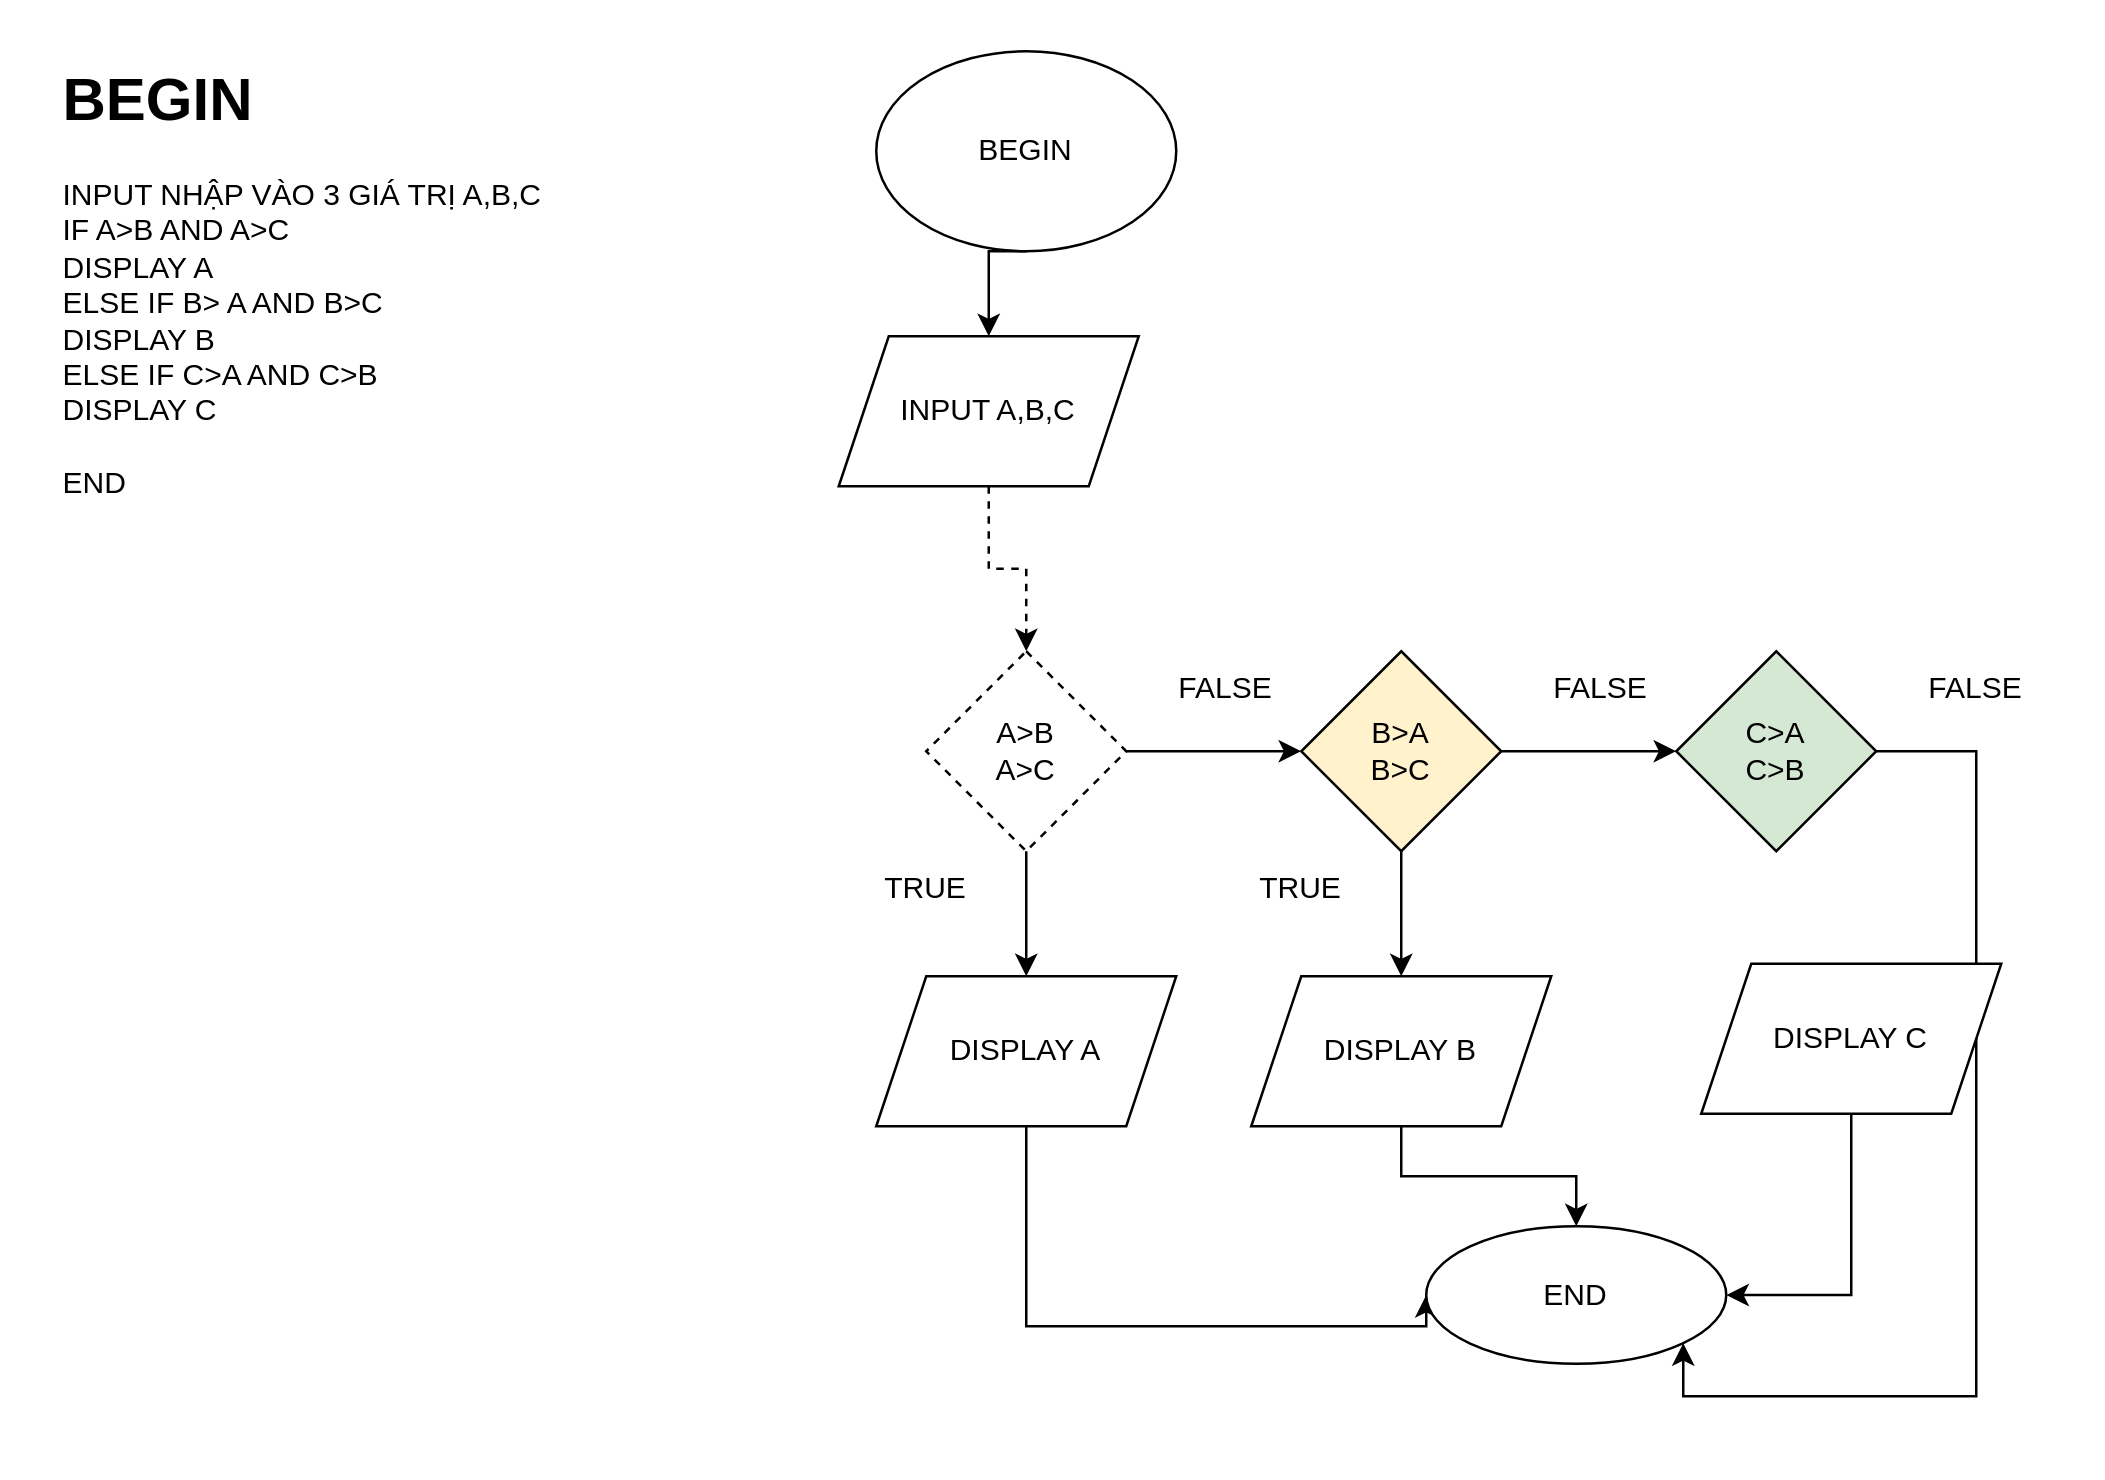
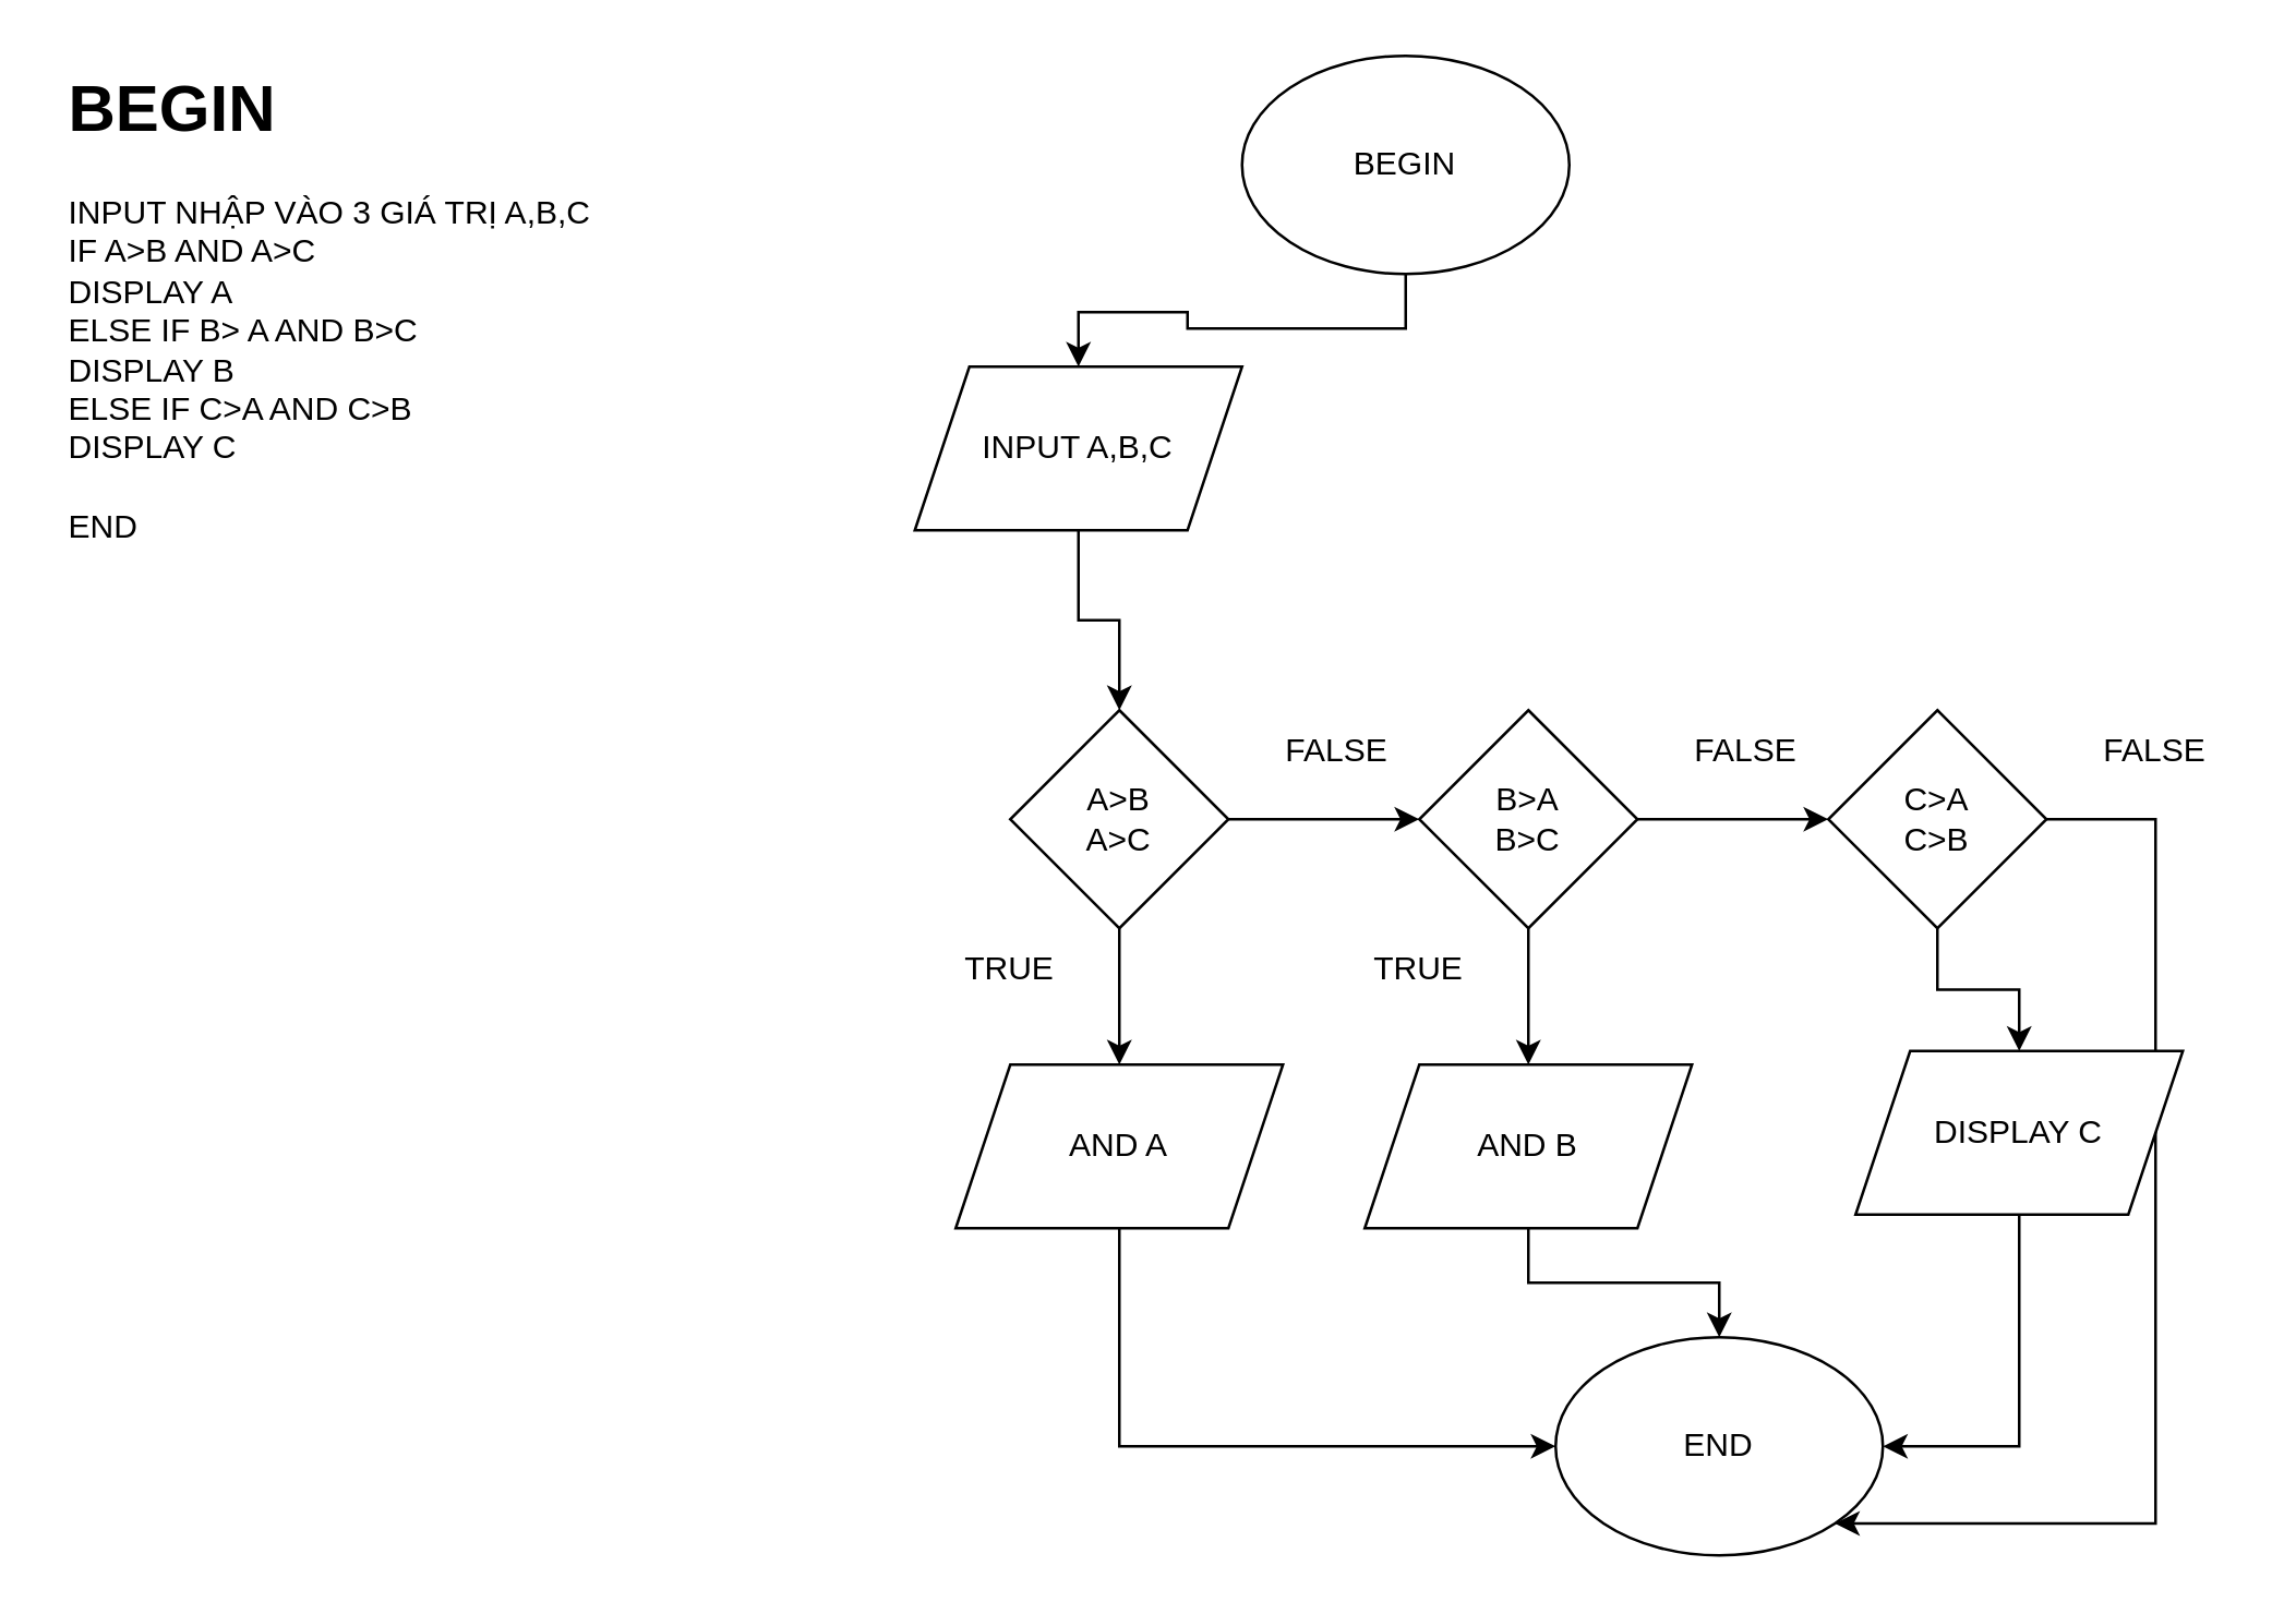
  <mxCell id="0" />
  <mxCell id="1" parent="0" />
  <mxCell id="2" value="&lt;h1&gt;BEGIN&lt;/h1&gt;&lt;div&gt;INPUT NHẬP VÀO 3 GIÁ TRỊ A,B,C&lt;/div&gt;&lt;div&gt;IF A&amp;gt;B AND A&amp;gt;C&lt;/div&gt;&lt;div&gt;DISPLAY A&lt;/div&gt;&lt;div&gt;ELSE IF B&amp;gt; A AND B&amp;gt;C&lt;/div&gt;&lt;div&gt;DISPLAY B&lt;/div&gt;&lt;div&gt;ELSE IF C&amp;gt;A AND C&amp;gt;B&lt;/div&gt;&lt;div&gt;DISPLAY C&lt;/div&gt;&lt;div&gt;&lt;br&gt;&lt;/div&gt;&lt;div&gt;END&amp;nbsp;&lt;/div&gt;" style="text;html=1;strokeColor=none;fillColor=none;spacing=5;spacingTop=-20;whiteSpace=wrap;overflow=hidden;rounded=0;" vertex="1" parent="1"><mxGeometry x="20" y="20" width="230" height="179" as="geometry" /></mxCell>
  <mxCell id="3" style="edgeStyle=orthogonalEdgeStyle;rounded=0;orthogonalLoop=1;jettySize=auto;html=1;exitX=0.5;exitY=1;exitDx=0;exitDy=0;entryX=0.5;entryY=0;entryDx=0;entryDy=0;" edge="1" parent="1" source="4" target="6"><mxGeometry relative="1" as="geometry" /></mxCell>
- <mxCell id="4" value="BEGIN" style="ellipse;whiteSpace=wrap;html=1;" vertex="1" parent="1"><mxGeometry x="350" y="20" width="120" height="80" as="geometry" /></mxCell>
- <mxCell id="5" style="edgeStyle=orthogonalEdgeStyle;rounded=0;orthogonalLoop=1;jettySize=auto;html=1;entryX=0.5;entryY=0;entryDx=0;entryDy=0;dashed=1;" edge="1" parent="1" source="6" target="9"><mxGeometry relative="1" as="geometry" /></mxCell>
+ <mxCell id="4" value="BEGIN" style="ellipse;whiteSpace=wrap;html=1;" vertex="1" parent="1"><mxGeometry x="455" y="20" width="120" height="80" as="geometry" /></mxCell>
+ <mxCell id="5" style="edgeStyle=orthogonalEdgeStyle;rounded=0;orthogonalLoop=1;jettySize=auto;html=1;entryX=0.5;entryY=0;entryDx=0;entryDy=0;" edge="1" parent="1" source="6" target="9"><mxGeometry relative="1" as="geometry" /></mxCell>
  <mxCell id="6" value="INPUT A,B,C" style="shape=parallelogram;perimeter=parallelogramPerimeter;whiteSpace=wrap;html=1;fixedSize=1;" vertex="1" parent="1"><mxGeometry x="335" y="134" width="120" height="60" as="geometry" /></mxCell>
  <mxCell id="7" style="edgeStyle=orthogonalEdgeStyle;rounded=0;orthogonalLoop=1;jettySize=auto;html=1;" edge="1" parent="1" source="9"><mxGeometry relative="1" as="geometry"><mxPoint x="520" y="300" as="targetPoint" /></mxGeometry></mxCell>
  <mxCell id="8" style="edgeStyle=orthogonalEdgeStyle;rounded=0;orthogonalLoop=1;jettySize=auto;html=1;" edge="1" parent="1" source="9"><mxGeometry relative="1" as="geometry"><mxPoint x="410" y="390" as="targetPoint" /></mxGeometry></mxCell>
- <mxCell id="9" value="A&amp;gt;B&lt;br&gt;A&amp;gt;C" style="rhombus;whiteSpace=wrap;html=1;dashed=1;" vertex="1" parent="1"><mxGeometry x="370" y="260" width="80" height="80" as="geometry" /></mxCell>
+ <mxCell id="9" value="A&amp;gt;B&lt;br&gt;A&amp;gt;C" style="rhombus;whiteSpace=wrap;html=1;" vertex="1" parent="1"><mxGeometry x="370" y="260" width="80" height="80" as="geometry" /></mxCell>
  <mxCell id="10" style="edgeStyle=orthogonalEdgeStyle;rounded=0;orthogonalLoop=1;jettySize=auto;html=1;entryX=0;entryY=0.5;entryDx=0;entryDy=0;" edge="1" parent="1" source="11" target="27"><mxGeometry relative="1" as="geometry"><Array as="points"><mxPoint x="410" y="530" /></Array></mxGeometry></mxCell>
- <mxCell id="11" value="DISPLAY A" style="shape=parallelogram;perimeter=parallelogramPerimeter;whiteSpace=wrap;html=1;fixedSize=1;" vertex="1" parent="1"><mxGeometry x="350" y="390" width="120" height="60" as="geometry" /></mxCell>
+ <mxCell id="11" value="AND A" style="shape=parallelogram;perimeter=parallelogramPerimeter;whiteSpace=wrap;html=1;fixedSize=1;" vertex="1" parent="1"><mxGeometry x="350" y="390" width="120" height="60" as="geometry" /></mxCell>
  <mxCell id="12" style="edgeStyle=orthogonalEdgeStyle;rounded=0;orthogonalLoop=1;jettySize=auto;html=1;" edge="1" parent="1" source="14"><mxGeometry relative="1" as="geometry"><mxPoint x="560" y="390" as="targetPoint" /></mxGeometry></mxCell>
  <mxCell id="13" style="edgeStyle=orthogonalEdgeStyle;rounded=0;orthogonalLoop=1;jettySize=auto;html=1;" edge="1" parent="1" source="14"><mxGeometry relative="1" as="geometry"><mxPoint x="670" y="300" as="targetPoint" /><Array as="points"><mxPoint x="670" y="300" /></Array></mxGeometry></mxCell>
- <mxCell id="14" value="B&amp;gt;A&lt;br&gt;B&amp;gt;C" style="rhombus;whiteSpace=wrap;html=1;fillColor=#fff2cc;" vertex="1" parent="1"><mxGeometry x="520" y="260" width="80" height="80" as="geometry" /></mxCell>
+ <mxCell id="14" value="B&amp;gt;A&lt;br&gt;B&amp;gt;C" style="rhombus;whiteSpace=wrap;html=1;" vertex="1" parent="1"><mxGeometry x="520" y="260" width="80" height="80" as="geometry" /></mxCell>
  <mxCell id="15" value="TRUE" style="text;html=1;strokeColor=none;fillColor=none;align=center;verticalAlign=middle;whiteSpace=wrap;rounded=0;" vertex="1" parent="1"><mxGeometry x="340" y="340" width="60" height="30" as="geometry" /></mxCell>
  <mxCell id="16" value="FALSE" style="text;html=1;strokeColor=none;fillColor=none;align=center;verticalAlign=middle;whiteSpace=wrap;rounded=0;" vertex="1" parent="1"><mxGeometry x="460" y="260" width="60" height="30" as="geometry" /></mxCell>
  <mxCell id="17" style="edgeStyle=orthogonalEdgeStyle;rounded=0;orthogonalLoop=1;jettySize=auto;html=1;" edge="1" parent="1" source="18" target="27"><mxGeometry relative="1" as="geometry" /></mxCell>
- <mxCell id="18" value="DISPLAY B" style="shape=parallelogram;perimeter=parallelogramPerimeter;whiteSpace=wrap;html=1;fixedSize=1;" vertex="1" parent="1"><mxGeometry x="500" y="390" width="120" height="60" as="geometry" /></mxCell>
+ <mxCell id="18" value="AND B" style="shape=parallelogram;perimeter=parallelogramPerimeter;whiteSpace=wrap;html=1;fixedSize=1;" vertex="1" parent="1"><mxGeometry x="500" y="390" width="120" height="60" as="geometry" /></mxCell>
  <mxCell id="19" value="TRUE" style="text;html=1;strokeColor=none;fillColor=none;align=center;verticalAlign=middle;whiteSpace=wrap;rounded=0;" vertex="1" parent="1"><mxGeometry x="490" y="340" width="60" height="30" as="geometry" /></mxCell>
  <mxCell id="20" value="FALSE" style="text;html=1;strokeColor=none;fillColor=none;align=center;verticalAlign=middle;whiteSpace=wrap;rounded=0;" vertex="1" parent="1"><mxGeometry x="610" y="260" width="60" height="30" as="geometry" /></mxCell>
+ <mxCell id="21" style="edgeStyle=orthogonalEdgeStyle;rounded=0;orthogonalLoop=1;jettySize=auto;html=1;entryX=0.5;entryY=0;entryDx=0;entryDy=0;" edge="1" parent="1" source="23" target="25"><mxGeometry relative="1" as="geometry"><mxPoint x="710" y="400" as="targetPoint" /></mxGeometry></mxCell>
  <mxCell id="22" style="edgeStyle=orthogonalEdgeStyle;rounded=0;orthogonalLoop=1;jettySize=auto;html=1;entryX=1;entryY=1;entryDx=0;entryDy=0;" edge="1" parent="1" source="23" target="27"><mxGeometry relative="1" as="geometry"><mxPoint x="820" y="530" as="targetPoint" /><Array as="points"><mxPoint x="790" y="300" /><mxPoint x="790" y="558" /></Array></mxGeometry></mxCell>
- <mxCell id="23" value="C&amp;gt;A&lt;br&gt;C&amp;gt;B" style="rhombus;whiteSpace=wrap;html=1;fillColor=#d5e8d4;" vertex="1" parent="1"><mxGeometry x="670" y="260" width="80" height="80" as="geometry" /></mxCell>
+ <mxCell id="23" value="C&amp;gt;A&lt;br&gt;C&amp;gt;B" style="rhombus;whiteSpace=wrap;html=1;" vertex="1" parent="1"><mxGeometry x="670" y="260" width="80" height="80" as="geometry" /></mxCell>
  <mxCell id="24" style="edgeStyle=orthogonalEdgeStyle;rounded=0;orthogonalLoop=1;jettySize=auto;html=1;entryX=1;entryY=0.5;entryDx=0;entryDy=0;" edge="1" parent="1" source="25" target="27"><mxGeometry relative="1" as="geometry" /></mxCell>
  <mxCell id="25" value="DISPLAY C" style="shape=parallelogram;perimeter=parallelogramPerimeter;whiteSpace=wrap;html=1;fixedSize=1;" vertex="1" parent="1"><mxGeometry x="680" y="385" width="120" height="60" as="geometry" /></mxCell>
  <mxCell id="26" value="FALSE" style="text;html=1;strokeColor=none;fillColor=none;align=center;verticalAlign=middle;whiteSpace=wrap;rounded=0;" vertex="1" parent="1"><mxGeometry x="760" y="260" width="60" height="30" as="geometry" /></mxCell>
- <mxCell id="27" value="END" style="ellipse;whiteSpace=wrap;html=1;" vertex="1" parent="1"><mxGeometry x="570" y="490" width="120" height="55" as="geometry" /></mxCell>
+ <mxCell id="27" value="END" style="ellipse;whiteSpace=wrap;html=1;" vertex="1" parent="1"><mxGeometry x="570" y="490" width="120" height="80" as="geometry" /></mxCell>
